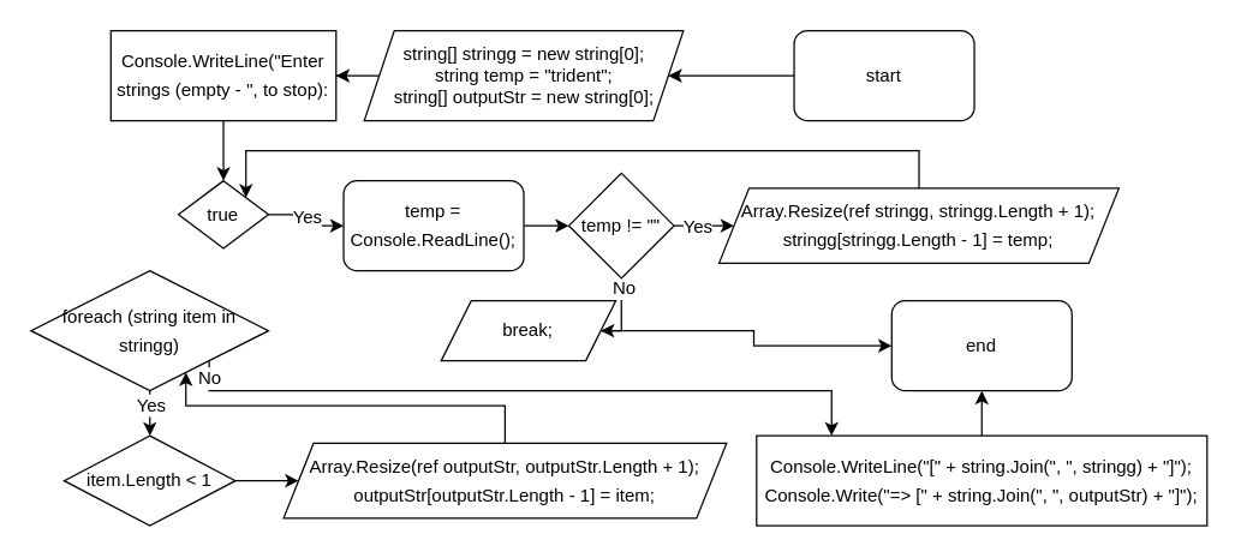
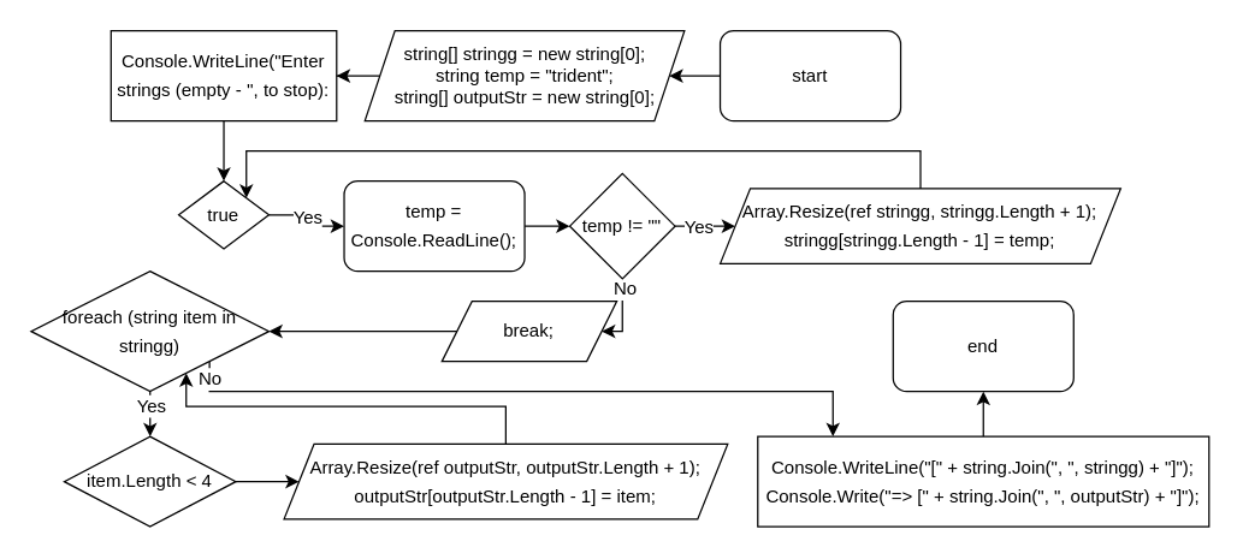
  <mxCell id="0" />
  <mxCell id="1" parent="0" />
  <mxCell id="2" style="edgeStyle=orthogonalEdgeStyle;rounded=0;orthogonalLoop=1;jettySize=auto;html=1;" edge="1" parent="1" source="3" target="5"><mxGeometry relative="1" as="geometry" /></mxCell>
- <mxCell id="3" value="start" style="rounded=1;whiteSpace=wrap;html=1;" vertex="1" parent="1"><mxGeometry x="528.13" y="20" width="120" height="60" as="geometry" /></mxCell>
+ <mxCell id="3" value="start" style="rounded=1;whiteSpace=wrap;html=1;" vertex="1" parent="1"><mxGeometry x="478.13" y="20" width="120" height="60" as="geometry" /></mxCell>
  <mxCell id="4" style="edgeStyle=orthogonalEdgeStyle;rounded=0;orthogonalLoop=1;jettySize=auto;html=1;" edge="1" parent="1" source="5" target="10"><mxGeometry relative="1" as="geometry" /></mxCell>
  <mxCell id="5" value="&lt;div&gt;string[] stringg = new string[0];&lt;/div&gt;&lt;div&gt;&lt;span style=&quot;background-color: initial;&quot;&gt;string temp = &quot;trident&quot;;&lt;/span&gt;&lt;/div&gt;&lt;div&gt;string[] outputStr = new string[0];&lt;/div&gt;" style="shape=parallelogram;perimeter=parallelogramPerimeter;whiteSpace=wrap;html=1;fixedSize=1;" vertex="1" parent="1"><mxGeometry x="241.88" y="20" width="212.5" height="60" as="geometry" /></mxCell>
  <mxCell id="6" value="" style="edgeStyle=orthogonalEdgeStyle;rounded=0;orthogonalLoop=1;jettySize=auto;html=1;fontFamily=Helvetica;fontSize=12;fontColor=default;" edge="1" parent="1" source="8" target="12"><mxGeometry relative="1" as="geometry" /></mxCell>
  <mxCell id="7" value="Yes" style="edgeLabel;html=1;align=center;verticalAlign=middle;resizable=0;points=[];strokeColor=default;fontFamily=Helvetica;fontSize=12;fontColor=default;fillColor=default;" vertex="1" connectable="0" parent="6"><mxGeometry x="-0.067" relative="1" as="geometry"><mxPoint as="offset" /></mxGeometry></mxCell>
  <mxCell id="8" value="true" style="rhombus;whiteSpace=wrap;html=1;" vertex="1" parent="1"><mxGeometry x="118.13" y="120" width="60" height="45" as="geometry" /></mxCell>
  <mxCell id="9" style="edgeStyle=orthogonalEdgeStyle;rounded=0;orthogonalLoop=1;jettySize=auto;html=1;" edge="1" parent="1" source="10" target="8"><mxGeometry relative="1" as="geometry" /></mxCell>
  <mxCell id="10" value="&lt;div style=&quot;line-height: 19px;&quot;&gt;&lt;div style=&quot;&quot;&gt;Console.WriteLine(&quot;Enter strings (empty - '', to stop):&lt;/div&gt;&lt;/div&gt;" style="whiteSpace=wrap;html=1;" vertex="1" parent="1"><mxGeometry x="73.13" y="20" width="150" height="60" as="geometry" /></mxCell>
  <mxCell id="11" value="" style="edgeStyle=orthogonalEdgeStyle;rounded=0;orthogonalLoop=1;jettySize=auto;html=1;fontFamily=Helvetica;fontSize=12;fontColor=default;" edge="1" parent="1" source="12" target="17"><mxGeometry relative="1" as="geometry" /></mxCell>
  <mxCell id="12" value="&lt;div style=&quot;line-height: 19px;&quot;&gt;&lt;div style=&quot;&quot;&gt;temp = Console.ReadLine();&lt;/div&gt;&lt;/div&gt;" style="whiteSpace=wrap;html=1;rounded=1;" vertex="1" parent="1"><mxGeometry x="228.13" y="120" width="120" height="60" as="geometry" /></mxCell>
  <mxCell id="13" style="edgeStyle=orthogonalEdgeStyle;rounded=0;orthogonalLoop=1;jettySize=auto;html=1;fontFamily=Helvetica;fontSize=12;fontColor=default;" edge="1" parent="1" source="17" target="19"><mxGeometry relative="1" as="geometry" /></mxCell>
  <mxCell id="14" value="Yes" style="edgeLabel;html=1;align=center;verticalAlign=middle;resizable=0;points=[];strokeColor=default;fontFamily=Helvetica;fontSize=12;fontColor=default;fillColor=default;" vertex="1" connectable="0" parent="13"><mxGeometry x="0.182" relative="1" as="geometry"><mxPoint as="offset" /></mxGeometry></mxCell>
  <mxCell id="15" style="edgeStyle=orthogonalEdgeStyle;rounded=0;orthogonalLoop=1;jettySize=auto;html=1;fontFamily=Helvetica;fontSize=12;fontColor=default;" edge="1" parent="1" source="17" target="21"><mxGeometry relative="1" as="geometry"><Array as="points"><mxPoint x="413.13" y="220" /></Array></mxGeometry></mxCell>
  <mxCell id="16" value="No" style="edgeLabel;html=1;align=center;verticalAlign=middle;resizable=0;points=[];strokeColor=default;fontFamily=Helvetica;fontSize=12;fontColor=default;fillColor=default;" vertex="1" connectable="0" parent="15"><mxGeometry x="-0.723" y="1" relative="1" as="geometry"><mxPoint as="offset" /></mxGeometry></mxCell>
  <mxCell id="17" value="&lt;div style=&quot;line-height: 19px;&quot;&gt;temp != &quot;&quot;&lt;/div&gt;" style="rhombus;whiteSpace=wrap;html=1;" vertex="1" parent="1"><mxGeometry x="378.13" y="115" width="70" height="70" as="geometry" /></mxCell>
  <mxCell id="18" style="edgeStyle=orthogonalEdgeStyle;rounded=0;orthogonalLoop=1;jettySize=auto;html=1;fontFamily=Helvetica;fontSize=12;fontColor=default;" edge="1" parent="1" source="19" target="8"><mxGeometry relative="1" as="geometry"><Array as="points"><mxPoint x="611.13" y="100" /><mxPoint x="163.13" y="100" /></Array></mxGeometry></mxCell>
  <mxCell id="19" value="&lt;div style=&quot;line-height: 19px;&quot;&gt;&lt;div style=&quot;&quot;&gt;Array.Resize(ref stringg, stringg.Length + 1);&lt;/div&gt;&lt;div style=&quot;&quot;&gt;&lt;span style=&quot;background-color: initial;&quot;&gt;stringg[stringg.Length - 1] = temp;&lt;/span&gt;&lt;/div&gt;&lt;/div&gt;" style="shape=parallelogram;perimeter=parallelogramPerimeter;whiteSpace=wrap;html=1;fixedSize=1;" vertex="1" parent="1"><mxGeometry x="478.13" y="125" width="266.25" height="50" as="geometry" /></mxCell>
- <mxCell id="20" value="" style="edgeStyle=orthogonalEdgeStyle;rounded=0;orthogonalLoop=1;jettySize=auto;html=1;fontFamily=Helvetica;fontSize=12;fontColor=default;" edge="1" parent="1" source="21" target="33"><mxGeometry relative="1" as="geometry" /></mxCell>
+ <mxCell id="20" value="" style="edgeStyle=orthogonalEdgeStyle;rounded=0;orthogonalLoop=1;jettySize=auto;html=1;fontFamily=Helvetica;fontSize=12;fontColor=default;" edge="1" parent="1" source="21" target="26"><mxGeometry relative="1" as="geometry" /></mxCell>
  <mxCell id="21" value="&lt;div&gt;break;&lt;/div&gt;" style="shape=parallelogram;perimeter=parallelogramPerimeter;whiteSpace=wrap;html=1;fixedSize=1;" vertex="1" parent="1"><mxGeometry x="293.13" y="200" width="116.25" height="40" as="geometry" /></mxCell>
  <mxCell id="22" value="" style="edgeStyle=orthogonalEdgeStyle;rounded=0;orthogonalLoop=1;jettySize=auto;html=1;fontFamily=Helvetica;fontSize=12;fontColor=default;" edge="1" parent="1" source="26" target="28"><mxGeometry relative="1" as="geometry" /></mxCell>
  <mxCell id="23" value="Yes" style="edgeLabel;html=1;align=center;verticalAlign=middle;resizable=0;points=[];strokeColor=default;fontFamily=Helvetica;fontSize=12;fontColor=default;fillColor=default;" vertex="1" connectable="0" parent="22"><mxGeometry x="0.344" y="4" relative="1" as="geometry"><mxPoint x="-4" y="-4" as="offset" /></mxGeometry></mxCell>
  <mxCell id="24" style="edgeStyle=orthogonalEdgeStyle;rounded=0;orthogonalLoop=1;jettySize=auto;html=1;fontFamily=Helvetica;fontSize=12;fontColor=default;exitX=1;exitY=1;exitDx=0;exitDy=0;" edge="1" parent="1" source="26" target="32"><mxGeometry relative="1" as="geometry"><mxPoint x="145.867" y="250" as="sourcePoint" /><mxPoint x="680.4" y="300" as="targetPoint" /><Array as="points"><mxPoint x="138.13" y="260" /><mxPoint x="553.13" y="260" /></Array></mxGeometry></mxCell>
  <mxCell id="25" value="No" style="edgeLabel;html=1;align=center;verticalAlign=middle;resizable=0;points=[];strokeColor=default;fontFamily=Helvetica;fontSize=12;fontColor=default;fillColor=default;" vertex="1" connectable="0" parent="24"><mxGeometry x="-0.947" relative="1" as="geometry"><mxPoint as="offset" /></mxGeometry></mxCell>
  <mxCell id="26" value="&lt;div style=&quot;line-height: 19px;&quot;&gt;foreach (string item in stringg)&lt;/div&gt;" style="rhombus;whiteSpace=wrap;html=1;" vertex="1" parent="1"><mxGeometry x="20" y="180" width="158.13" height="80" as="geometry" /></mxCell>
  <mxCell id="27" style="edgeStyle=orthogonalEdgeStyle;rounded=0;orthogonalLoop=1;jettySize=auto;html=1;fontFamily=Helvetica;fontSize=12;fontColor=default;" edge="1" parent="1" source="28" target="30"><mxGeometry relative="1" as="geometry" /></mxCell>
- <mxCell id="28" value="&lt;div style=&quot;line-height: 19px;&quot;&gt;item.Length &amp;lt; 1&lt;/div&gt;" style="rhombus;whiteSpace=wrap;html=1;" vertex="1" parent="1"><mxGeometry x="42.03" y="290" width="114.07" height="60" as="geometry" /></mxCell>
+ <mxCell id="28" value="&lt;div style=&quot;line-height: 19px;&quot;&gt;item.Length &amp;lt; 4&lt;/div&gt;" style="rhombus;whiteSpace=wrap;html=1;" vertex="1" parent="1"><mxGeometry x="42.03" y="290" width="114.07" height="60" as="geometry" /></mxCell>
  <mxCell id="29" style="edgeStyle=orthogonalEdgeStyle;rounded=0;orthogonalLoop=1;jettySize=auto;html=1;fontFamily=Helvetica;fontSize=12;fontColor=default;" edge="1" parent="1" source="30" target="26"><mxGeometry relative="1" as="geometry"><Array as="points"><mxPoint x="336.13" y="270" /><mxPoint x="123.13" y="270" /></Array></mxGeometry></mxCell>
  <mxCell id="30" value="&lt;div style=&quot;line-height: 19px;&quot;&gt;&lt;div style=&quot;&quot;&gt;&lt;div style=&quot;line-height: 19px;&quot;&gt;&lt;div style=&quot;&quot;&gt;Array.Resize(ref outputStr, outputStr.Length + 1);&lt;/div&gt;&lt;div style=&quot;&quot;&gt;outputStr[outputStr.Length - 1] = item;&lt;/div&gt;&lt;/div&gt;&lt;/div&gt;&lt;/div&gt;" style="shape=parallelogram;perimeter=parallelogramPerimeter;whiteSpace=wrap;html=1;fixedSize=1;" vertex="1" parent="1"><mxGeometry x="188.13" y="295" width="295" height="50" as="geometry" /></mxCell>
  <mxCell id="31" style="edgeStyle=orthogonalEdgeStyle;rounded=0;orthogonalLoop=1;jettySize=auto;html=1;fontFamily=Helvetica;fontSize=12;fontColor=default;" edge="1" parent="1" source="32" target="33"><mxGeometry relative="1" as="geometry" /></mxCell>
  <mxCell id="32" value="&lt;div style=&quot;line-height: 19px;&quot;&gt;&lt;div style=&quot;&quot;&gt;&lt;div style=&quot;line-height: 19px;&quot;&gt;&lt;div style=&quot;&quot;&gt;Console.WriteLine(&quot;[&quot; + string.Join(&quot;, &quot;, stringg) + &quot;]&quot;);&lt;/div&gt;&lt;div style=&quot;&quot;&gt;Console.Write(&quot;=&amp;gt; [&quot; + string.Join(&quot;, &quot;, outputStr) + &quot;]&quot;);&lt;/div&gt;&lt;/div&gt;&lt;/div&gt;&lt;/div&gt;" style="whiteSpace=wrap;html=1;" vertex="1" parent="1"><mxGeometry x="503.13" y="290" width="300" height="60" as="geometry" /></mxCell>
  <mxCell id="33" value="end" style="rounded=1;whiteSpace=wrap;html=1;" vertex="1" parent="1"><mxGeometry x="593.13" y="200" width="120" height="60" as="geometry" /></mxCell>
